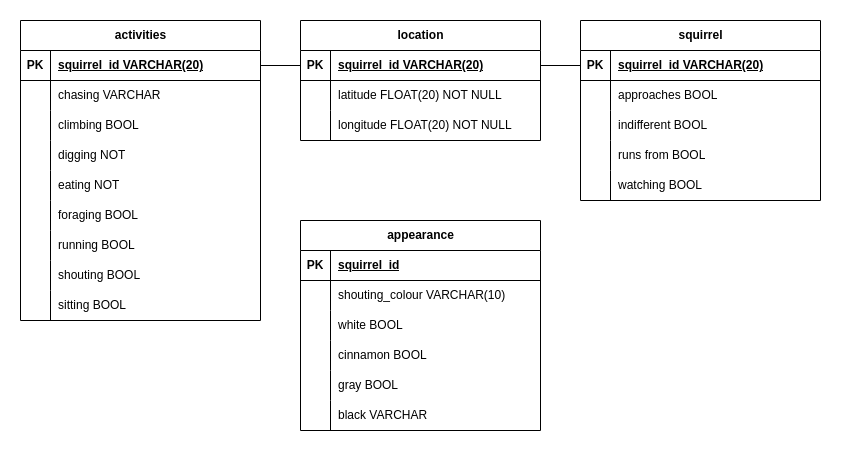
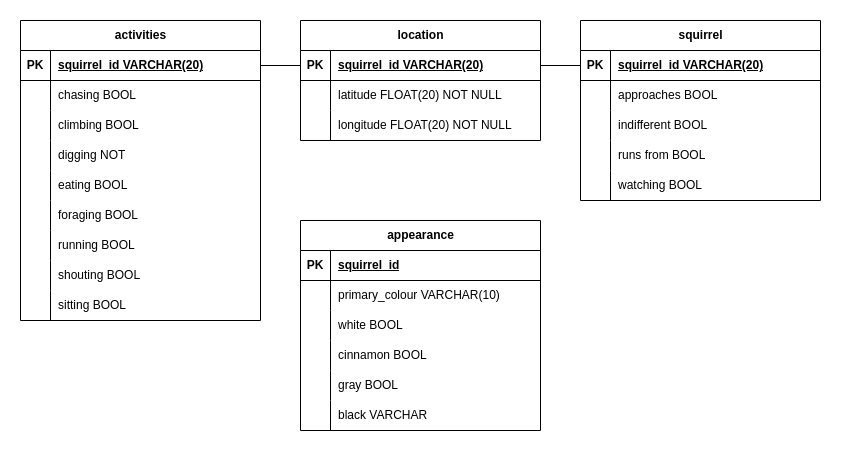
  <mxCell id="0" />
  <mxCell id="1" parent="0" />
  <mxCell id="2" value="location" style="shape=table;startSize=30;container=1;collapsible=1;childLayout=tableLayout;fixedRows=1;rowLines=0;fontStyle=1;align=center;resizeLast=1;html=1;" parent="1" vertex="1"><mxGeometry x="300" y="20" width="240" height="120" as="geometry" /></mxCell>
  <mxCell id="3" value="" style="shape=tableRow;horizontal=0;startSize=0;swimlaneHead=0;swimlaneBody=0;fillColor=none;collapsible=0;dropTarget=0;points=[[0,0.5],[1,0.5]];portConstraint=eastwest;top=0;left=0;right=0;bottom=1;" parent="2" vertex="1"><mxGeometry y="30" width="240" height="30" as="geometry" /></mxCell>
  <mxCell id="4" value="PK" style="shape=partialRectangle;connectable=0;fillColor=none;top=0;left=0;bottom=0;right=0;fontStyle=1;overflow=hidden;whiteSpace=wrap;html=1;" parent="3" vertex="1"><mxGeometry width="30" height="30" as="geometry"><mxRectangle width="30" height="30" as="alternateBounds" /></mxGeometry></mxCell>
  <mxCell id="5" value="squirrel_id VARCHAR(20)" style="shape=partialRectangle;connectable=0;fillColor=none;top=0;left=0;bottom=0;right=0;align=left;spacingLeft=6;fontStyle=5;overflow=hidden;whiteSpace=wrap;html=1;" parent="3" vertex="1"><mxGeometry x="30" width="210" height="30" as="geometry"><mxRectangle width="210" height="30" as="alternateBounds" /></mxGeometry></mxCell>
  <mxCell id="6" value="" style="shape=tableRow;horizontal=0;startSize=0;swimlaneHead=0;swimlaneBody=0;fillColor=none;collapsible=0;dropTarget=0;points=[[0,0.5],[1,0.5]];portConstraint=eastwest;top=0;left=0;right=0;bottom=0;" parent="2" vertex="1"><mxGeometry y="60" width="240" height="30" as="geometry" /></mxCell>
  <mxCell id="7" value="" style="shape=partialRectangle;connectable=0;fillColor=none;top=0;left=0;bottom=0;right=0;editable=1;overflow=hidden;whiteSpace=wrap;html=1;" parent="6" vertex="1"><mxGeometry width="30" height="30" as="geometry"><mxRectangle width="30" height="30" as="alternateBounds" /></mxGeometry></mxCell>
  <mxCell id="8" value="latitude FLOAT(20) NOT NULL" style="shape=partialRectangle;connectable=0;fillColor=none;top=0;left=0;bottom=0;right=0;align=left;spacingLeft=6;overflow=hidden;whiteSpace=wrap;html=1;" parent="6" vertex="1"><mxGeometry x="30" width="210" height="30" as="geometry"><mxRectangle width="210" height="30" as="alternateBounds" /></mxGeometry></mxCell>
  <mxCell id="9" value="" style="shape=tableRow;horizontal=0;startSize=0;swimlaneHead=0;swimlaneBody=0;fillColor=none;collapsible=0;dropTarget=0;points=[[0,0.5],[1,0.5]];portConstraint=eastwest;top=0;left=0;right=0;bottom=0;" parent="2" vertex="1"><mxGeometry y="90" width="240" height="30" as="geometry" /></mxCell>
  <mxCell id="10" value="" style="shape=partialRectangle;connectable=0;fillColor=none;top=0;left=0;bottom=0;right=0;editable=1;overflow=hidden;whiteSpace=wrap;html=1;" parent="9" vertex="1"><mxGeometry width="30" height="30" as="geometry"><mxRectangle width="30" height="30" as="alternateBounds" /></mxGeometry></mxCell>
  <mxCell id="11" value="longitude FLOAT(20) NOT NULL" style="shape=partialRectangle;connectable=0;fillColor=none;top=0;left=0;bottom=0;right=0;align=left;spacingLeft=6;overflow=hidden;whiteSpace=wrap;html=1;" parent="9" vertex="1"><mxGeometry x="30" width="210" height="30" as="geometry"><mxRectangle width="210" height="30" as="alternateBounds" /></mxGeometry></mxCell>
  <mxCell id="12" value="appearance" style="shape=table;startSize=30;container=1;collapsible=1;childLayout=tableLayout;fixedRows=1;rowLines=0;fontStyle=1;align=center;resizeLast=1;html=1;" parent="1" vertex="1"><mxGeometry x="300" y="220" width="240" height="210" as="geometry" /></mxCell>
  <mxCell id="13" value="" style="shape=tableRow;horizontal=0;startSize=0;swimlaneHead=0;swimlaneBody=0;fillColor=none;collapsible=0;dropTarget=0;points=[[0,0.5],[1,0.5]];portConstraint=eastwest;top=0;left=0;right=0;bottom=1;" parent="12" vertex="1"><mxGeometry y="30" width="240" height="30" as="geometry" /></mxCell>
  <mxCell id="14" value="PK" style="shape=partialRectangle;connectable=0;fillColor=none;top=0;left=0;bottom=0;right=0;fontStyle=1;overflow=hidden;whiteSpace=wrap;html=1;" parent="13" vertex="1"><mxGeometry width="30" height="30" as="geometry"><mxRectangle width="30" height="30" as="alternateBounds" /></mxGeometry></mxCell>
  <mxCell id="15" value="squirrel_id" style="shape=partialRectangle;connectable=0;fillColor=none;top=0;left=0;bottom=0;right=0;align=left;spacingLeft=6;fontStyle=5;overflow=hidden;whiteSpace=wrap;html=1;" parent="13" vertex="1"><mxGeometry x="30" width="210" height="30" as="geometry"><mxRectangle width="210" height="30" as="alternateBounds" /></mxGeometry></mxCell>
  <mxCell id="16" value="" style="shape=tableRow;horizontal=0;startSize=0;swimlaneHead=0;swimlaneBody=0;fillColor=none;collapsible=0;dropTarget=0;points=[[0,0.5],[1,0.5]];portConstraint=eastwest;top=0;left=0;right=0;bottom=0;" parent="12" vertex="1"><mxGeometry y="60" width="240" height="30" as="geometry" /></mxCell>
  <mxCell id="17" value="" style="shape=partialRectangle;connectable=0;fillColor=none;top=0;left=0;bottom=0;right=0;editable=1;overflow=hidden;whiteSpace=wrap;html=1;" parent="16" vertex="1"><mxGeometry width="30" height="30" as="geometry"><mxRectangle width="30" height="30" as="alternateBounds" /></mxGeometry></mxCell>
- <mxCell id="18" value="shouting_colour VARCHAR(10)" style="shape=partialRectangle;connectable=0;fillColor=none;top=0;left=0;bottom=0;right=0;align=left;spacingLeft=6;overflow=hidden;whiteSpace=wrap;html=1;" parent="16" vertex="1"><mxGeometry x="30" width="210" height="30" as="geometry"><mxRectangle width="210" height="30" as="alternateBounds" /></mxGeometry></mxCell>
+ <mxCell id="18" value="primary_colour VARCHAR(10)" style="shape=partialRectangle;connectable=0;fillColor=none;top=0;left=0;bottom=0;right=0;align=left;spacingLeft=6;overflow=hidden;whiteSpace=wrap;html=1;" parent="16" vertex="1"><mxGeometry x="30" width="210" height="30" as="geometry"><mxRectangle width="210" height="30" as="alternateBounds" /></mxGeometry></mxCell>
  <mxCell id="19" value="" style="shape=tableRow;horizontal=0;startSize=0;swimlaneHead=0;swimlaneBody=0;fillColor=none;collapsible=0;dropTarget=0;points=[[0,0.5],[1,0.5]];portConstraint=eastwest;top=0;left=0;right=0;bottom=0;" parent="12" vertex="1"><mxGeometry y="90" width="240" height="30" as="geometry" /></mxCell>
  <mxCell id="20" value="" style="shape=partialRectangle;connectable=0;fillColor=none;top=0;left=0;bottom=0;right=0;editable=1;overflow=hidden;whiteSpace=wrap;html=1;" parent="19" vertex="1"><mxGeometry width="30" height="30" as="geometry"><mxRectangle width="30" height="30" as="alternateBounds" /></mxGeometry></mxCell>
  <mxCell id="21" value="white BOOL" style="shape=partialRectangle;connectable=0;fillColor=none;top=0;left=0;bottom=0;right=0;align=left;spacingLeft=6;overflow=hidden;whiteSpace=wrap;html=1;" parent="19" vertex="1"><mxGeometry x="30" width="210" height="30" as="geometry"><mxRectangle width="210" height="30" as="alternateBounds" /></mxGeometry></mxCell>
  <mxCell id="22" value="" style="shape=tableRow;horizontal=0;startSize=0;swimlaneHead=0;swimlaneBody=0;fillColor=none;collapsible=0;dropTarget=0;points=[[0,0.5],[1,0.5]];portConstraint=eastwest;top=0;left=0;right=0;bottom=0;" parent="12" vertex="1"><mxGeometry y="120" width="240" height="30" as="geometry" /></mxCell>
  <mxCell id="23" value="" style="shape=partialRectangle;connectable=0;fillColor=none;top=0;left=0;bottom=0;right=0;editable=1;overflow=hidden;whiteSpace=wrap;html=1;" parent="22" vertex="1"><mxGeometry width="30" height="30" as="geometry"><mxRectangle width="30" height="30" as="alternateBounds" /></mxGeometry></mxCell>
  <mxCell id="24" value="cinnamon BOOL" style="shape=partialRectangle;connectable=0;fillColor=none;top=0;left=0;bottom=0;right=0;align=left;spacingLeft=6;overflow=hidden;whiteSpace=wrap;html=1;" parent="22" vertex="1"><mxGeometry x="30" width="210" height="30" as="geometry"><mxRectangle width="210" height="30" as="alternateBounds" /></mxGeometry></mxCell>
  <mxCell id="25" value="" style="shape=tableRow;horizontal=0;startSize=0;swimlaneHead=0;swimlaneBody=0;fillColor=none;collapsible=0;dropTarget=0;points=[[0,0.5],[1,0.5]];portConstraint=eastwest;top=0;left=0;right=0;bottom=0;" parent="12" vertex="1"><mxGeometry y="150" width="240" height="30" as="geometry" /></mxCell>
  <mxCell id="26" value="" style="shape=partialRectangle;connectable=0;fillColor=none;top=0;left=0;bottom=0;right=0;editable=1;overflow=hidden;whiteSpace=wrap;html=1;" parent="25" vertex="1"><mxGeometry width="30" height="30" as="geometry"><mxRectangle width="30" height="30" as="alternateBounds" /></mxGeometry></mxCell>
  <mxCell id="27" value="gray BOOL" style="shape=partialRectangle;connectable=0;fillColor=none;top=0;left=0;bottom=0;right=0;align=left;spacingLeft=6;overflow=hidden;whiteSpace=wrap;html=1;" parent="25" vertex="1"><mxGeometry x="30" width="210" height="30" as="geometry"><mxRectangle width="210" height="30" as="alternateBounds" /></mxGeometry></mxCell>
  <mxCell id="28" value="" style="shape=tableRow;horizontal=0;startSize=0;swimlaneHead=0;swimlaneBody=0;fillColor=none;collapsible=0;dropTarget=0;points=[[0,0.5],[1,0.5]];portConstraint=eastwest;top=0;left=0;right=0;bottom=0;" parent="12" vertex="1"><mxGeometry y="180" width="240" height="30" as="geometry" /></mxCell>
  <mxCell id="29" value="" style="shape=partialRectangle;connectable=0;fillColor=none;top=0;left=0;bottom=0;right=0;editable=1;overflow=hidden;whiteSpace=wrap;html=1;" parent="28" vertex="1"><mxGeometry width="30" height="30" as="geometry"><mxRectangle width="30" height="30" as="alternateBounds" /></mxGeometry></mxCell>
  <mxCell id="30" value="black VARCHAR" style="shape=partialRectangle;connectable=0;fillColor=none;top=0;left=0;bottom=0;right=0;align=left;spacingLeft=6;overflow=hidden;whiteSpace=wrap;html=1;" parent="28" vertex="1"><mxGeometry x="30" width="210" height="30" as="geometry"><mxRectangle width="210" height="30" as="alternateBounds" /></mxGeometry></mxCell>
  <mxCell id="31" value="activities" style="shape=table;startSize=30;container=1;collapsible=1;childLayout=tableLayout;fixedRows=1;rowLines=0;fontStyle=1;align=center;resizeLast=1;html=1;" parent="1" vertex="1"><mxGeometry x="20" y="20" width="240" height="300" as="geometry" /></mxCell>
  <mxCell id="32" value="" style="shape=tableRow;horizontal=0;startSize=0;swimlaneHead=0;swimlaneBody=0;fillColor=none;collapsible=0;dropTarget=0;points=[[0,0.5],[1,0.5]];portConstraint=eastwest;top=0;left=0;right=0;bottom=1;" parent="31" vertex="1"><mxGeometry y="30" width="240" height="30" as="geometry" /></mxCell>
  <mxCell id="33" value="PK" style="shape=partialRectangle;connectable=0;fillColor=none;top=0;left=0;bottom=0;right=0;fontStyle=1;overflow=hidden;whiteSpace=wrap;html=1;" parent="32" vertex="1"><mxGeometry width="30" height="30" as="geometry"><mxRectangle width="30" height="30" as="alternateBounds" /></mxGeometry></mxCell>
  <mxCell id="34" value="squirrel_id VARCHAR(20)" style="shape=partialRectangle;connectable=0;fillColor=none;top=0;left=0;bottom=0;right=0;align=left;spacingLeft=6;fontStyle=5;overflow=hidden;whiteSpace=wrap;html=1;" parent="32" vertex="1"><mxGeometry x="30" width="210" height="30" as="geometry"><mxRectangle width="210" height="30" as="alternateBounds" /></mxGeometry></mxCell>
  <mxCell id="35" value="" style="shape=tableRow;horizontal=0;startSize=0;swimlaneHead=0;swimlaneBody=0;fillColor=none;collapsible=0;dropTarget=0;points=[[0,0.5],[1,0.5]];portConstraint=eastwest;top=0;left=0;right=0;bottom=0;" parent="31" vertex="1"><mxGeometry y="60" width="240" height="30" as="geometry" /></mxCell>
  <mxCell id="36" value="" style="shape=partialRectangle;connectable=0;fillColor=none;top=0;left=0;bottom=0;right=0;editable=1;overflow=hidden;whiteSpace=wrap;html=1;" parent="35" vertex="1"><mxGeometry width="30" height="30" as="geometry"><mxRectangle width="30" height="30" as="alternateBounds" /></mxGeometry></mxCell>
- <mxCell id="37" value="chasing VARCHAR" style="shape=partialRectangle;connectable=0;fillColor=none;top=0;left=0;bottom=0;right=0;align=left;spacingLeft=6;overflow=hidden;whiteSpace=wrap;html=1;" parent="35" vertex="1"><mxGeometry x="30" width="210" height="30" as="geometry"><mxRectangle width="210" height="30" as="alternateBounds" /></mxGeometry></mxCell>
+ <mxCell id="37" value="chasing BOOL" style="shape=partialRectangle;connectable=0;fillColor=none;top=0;left=0;bottom=0;right=0;align=left;spacingLeft=6;overflow=hidden;whiteSpace=wrap;html=1;" parent="35" vertex="1"><mxGeometry x="30" width="210" height="30" as="geometry"><mxRectangle width="210" height="30" as="alternateBounds" /></mxGeometry></mxCell>
  <mxCell id="38" value="" style="shape=tableRow;horizontal=0;startSize=0;swimlaneHead=0;swimlaneBody=0;fillColor=none;collapsible=0;dropTarget=0;points=[[0,0.5],[1,0.5]];portConstraint=eastwest;top=0;left=0;right=0;bottom=0;" parent="31" vertex="1"><mxGeometry y="90" width="240" height="30" as="geometry" /></mxCell>
  <mxCell id="39" value="" style="shape=partialRectangle;connectable=0;fillColor=none;top=0;left=0;bottom=0;right=0;editable=1;overflow=hidden;whiteSpace=wrap;html=1;" parent="38" vertex="1"><mxGeometry width="30" height="30" as="geometry"><mxRectangle width="30" height="30" as="alternateBounds" /></mxGeometry></mxCell>
  <mxCell id="40" value="climbing BOOL" style="shape=partialRectangle;connectable=0;fillColor=none;top=0;left=0;bottom=0;right=0;align=left;spacingLeft=6;overflow=hidden;whiteSpace=wrap;html=1;" parent="38" vertex="1"><mxGeometry x="30" width="210" height="30" as="geometry"><mxRectangle width="210" height="30" as="alternateBounds" /></mxGeometry></mxCell>
  <mxCell id="41" value="" style="shape=tableRow;horizontal=0;startSize=0;swimlaneHead=0;swimlaneBody=0;fillColor=none;collapsible=0;dropTarget=0;points=[[0,0.5],[1,0.5]];portConstraint=eastwest;top=0;left=0;right=0;bottom=0;" parent="31" vertex="1"><mxGeometry y="120" width="240" height="30" as="geometry" /></mxCell>
  <mxCell id="42" value="" style="shape=partialRectangle;connectable=0;fillColor=none;top=0;left=0;bottom=0;right=0;editable=1;overflow=hidden;whiteSpace=wrap;html=1;" parent="41" vertex="1"><mxGeometry width="30" height="30" as="geometry"><mxRectangle width="30" height="30" as="alternateBounds" /></mxGeometry></mxCell>
  <mxCell id="43" value="digging NOT" style="shape=partialRectangle;connectable=0;fillColor=none;top=0;left=0;bottom=0;right=0;align=left;spacingLeft=6;overflow=hidden;whiteSpace=wrap;html=1;" parent="41" vertex="1"><mxGeometry x="30" width="210" height="30" as="geometry"><mxRectangle width="210" height="30" as="alternateBounds" /></mxGeometry></mxCell>
  <mxCell id="44" value="" style="shape=tableRow;horizontal=0;startSize=0;swimlaneHead=0;swimlaneBody=0;fillColor=none;collapsible=0;dropTarget=0;points=[[0,0.5],[1,0.5]];portConstraint=eastwest;top=0;left=0;right=0;bottom=0;" parent="31" vertex="1"><mxGeometry y="150" width="240" height="30" as="geometry" /></mxCell>
  <mxCell id="45" value="" style="shape=partialRectangle;connectable=0;fillColor=none;top=0;left=0;bottom=0;right=0;editable=1;overflow=hidden;whiteSpace=wrap;html=1;" parent="44" vertex="1"><mxGeometry width="30" height="30" as="geometry"><mxRectangle width="30" height="30" as="alternateBounds" /></mxGeometry></mxCell>
- <mxCell id="46" value="eating NOT" style="shape=partialRectangle;connectable=0;fillColor=none;top=0;left=0;bottom=0;right=0;align=left;spacingLeft=6;overflow=hidden;whiteSpace=wrap;html=1;" parent="44" vertex="1"><mxGeometry x="30" width="210" height="30" as="geometry"><mxRectangle width="210" height="30" as="alternateBounds" /></mxGeometry></mxCell>
+ <mxCell id="46" value="eating BOOL" style="shape=partialRectangle;connectable=0;fillColor=none;top=0;left=0;bottom=0;right=0;align=left;spacingLeft=6;overflow=hidden;whiteSpace=wrap;html=1;" parent="44" vertex="1"><mxGeometry x="30" width="210" height="30" as="geometry"><mxRectangle width="210" height="30" as="alternateBounds" /></mxGeometry></mxCell>
  <mxCell id="47" value="" style="shape=tableRow;horizontal=0;startSize=0;swimlaneHead=0;swimlaneBody=0;fillColor=none;collapsible=0;dropTarget=0;points=[[0,0.5],[1,0.5]];portConstraint=eastwest;top=0;left=0;right=0;bottom=0;" parent="31" vertex="1"><mxGeometry y="180" width="240" height="30" as="geometry" /></mxCell>
  <mxCell id="48" value="" style="shape=partialRectangle;connectable=0;fillColor=none;top=0;left=0;bottom=0;right=0;editable=1;overflow=hidden;whiteSpace=wrap;html=1;" parent="47" vertex="1"><mxGeometry width="30" height="30" as="geometry"><mxRectangle width="30" height="30" as="alternateBounds" /></mxGeometry></mxCell>
  <mxCell id="49" value="foraging BOOL" style="shape=partialRectangle;connectable=0;fillColor=none;top=0;left=0;bottom=0;right=0;align=left;spacingLeft=6;overflow=hidden;whiteSpace=wrap;html=1;" parent="47" vertex="1"><mxGeometry x="30" width="210" height="30" as="geometry"><mxRectangle width="210" height="30" as="alternateBounds" /></mxGeometry></mxCell>
  <mxCell id="50" value="" style="shape=tableRow;horizontal=0;startSize=0;swimlaneHead=0;swimlaneBody=0;fillColor=none;collapsible=0;dropTarget=0;points=[[0,0.5],[1,0.5]];portConstraint=eastwest;top=0;left=0;right=0;bottom=0;" parent="31" vertex="1"><mxGeometry y="210" width="240" height="30" as="geometry" /></mxCell>
  <mxCell id="51" value="" style="shape=partialRectangle;connectable=0;fillColor=none;top=0;left=0;bottom=0;right=0;editable=1;overflow=hidden;whiteSpace=wrap;html=1;" parent="50" vertex="1"><mxGeometry width="30" height="30" as="geometry"><mxRectangle width="30" height="30" as="alternateBounds" /></mxGeometry></mxCell>
  <mxCell id="52" value="running BOOL" style="shape=partialRectangle;connectable=0;fillColor=none;top=0;left=0;bottom=0;right=0;align=left;spacingLeft=6;overflow=hidden;whiteSpace=wrap;html=1;" parent="50" vertex="1"><mxGeometry x="30" width="210" height="30" as="geometry"><mxRectangle width="210" height="30" as="alternateBounds" /></mxGeometry></mxCell>
  <mxCell id="53" value="" style="shape=tableRow;horizontal=0;startSize=0;swimlaneHead=0;swimlaneBody=0;fillColor=none;collapsible=0;dropTarget=0;points=[[0,0.5],[1,0.5]];portConstraint=eastwest;top=0;left=0;right=0;bottom=0;" parent="31" vertex="1"><mxGeometry y="240" width="240" height="30" as="geometry" /></mxCell>
  <mxCell id="54" value="" style="shape=partialRectangle;connectable=0;fillColor=none;top=0;left=0;bottom=0;right=0;editable=1;overflow=hidden;whiteSpace=wrap;html=1;" parent="53" vertex="1"><mxGeometry width="30" height="30" as="geometry"><mxRectangle width="30" height="30" as="alternateBounds" /></mxGeometry></mxCell>
  <mxCell id="55" value="shouting BOOL" style="shape=partialRectangle;connectable=0;fillColor=none;top=0;left=0;bottom=0;right=0;align=left;spacingLeft=6;overflow=hidden;whiteSpace=wrap;html=1;" parent="53" vertex="1"><mxGeometry x="30" width="210" height="30" as="geometry"><mxRectangle width="210" height="30" as="alternateBounds" /></mxGeometry></mxCell>
  <mxCell id="56" value="" style="shape=tableRow;horizontal=0;startSize=0;swimlaneHead=0;swimlaneBody=0;fillColor=none;collapsible=0;dropTarget=0;points=[[0,0.5],[1,0.5]];portConstraint=eastwest;top=0;left=0;right=0;bottom=0;" parent="31" vertex="1"><mxGeometry y="270" width="240" height="30" as="geometry" /></mxCell>
  <mxCell id="57" value="" style="shape=partialRectangle;connectable=0;fillColor=none;top=0;left=0;bottom=0;right=0;editable=1;overflow=hidden;whiteSpace=wrap;html=1;" parent="56" vertex="1"><mxGeometry width="30" height="30" as="geometry"><mxRectangle width="30" height="30" as="alternateBounds" /></mxGeometry></mxCell>
  <mxCell id="58" value="sitting BOOL" style="shape=partialRectangle;connectable=0;fillColor=none;top=0;left=0;bottom=0;right=0;align=left;spacingLeft=6;overflow=hidden;whiteSpace=wrap;html=1;" parent="56" vertex="1"><mxGeometry x="30" width="210" height="30" as="geometry"><mxRectangle width="210" height="30" as="alternateBounds" /></mxGeometry></mxCell>
  <mxCell id="59" value="squirrel" style="shape=table;startSize=30;container=1;collapsible=1;childLayout=tableLayout;fixedRows=1;rowLines=0;fontStyle=1;align=center;resizeLast=1;html=1;" parent="1" vertex="1"><mxGeometry x="580" y="20" width="240" height="180" as="geometry" /></mxCell>
  <mxCell id="60" value="" style="shape=tableRow;horizontal=0;startSize=0;swimlaneHead=0;swimlaneBody=0;fillColor=none;collapsible=0;dropTarget=0;points=[[0,0.5],[1,0.5]];portConstraint=eastwest;top=0;left=0;right=0;bottom=1;" parent="59" vertex="1"><mxGeometry y="30" width="240" height="30" as="geometry" /></mxCell>
  <mxCell id="61" value="PK" style="shape=partialRectangle;connectable=0;fillColor=none;top=0;left=0;bottom=0;right=0;fontStyle=1;overflow=hidden;whiteSpace=wrap;html=1;" parent="60" vertex="1"><mxGeometry width="30" height="30" as="geometry"><mxRectangle width="30" height="30" as="alternateBounds" /></mxGeometry></mxCell>
  <mxCell id="62" value="squirrel_id VARCHAR(20)" style="shape=partialRectangle;connectable=0;fillColor=none;top=0;left=0;bottom=0;right=0;align=left;spacingLeft=6;fontStyle=5;overflow=hidden;whiteSpace=wrap;html=1;" parent="60" vertex="1"><mxGeometry x="30" width="210" height="30" as="geometry"><mxRectangle width="210" height="30" as="alternateBounds" /></mxGeometry></mxCell>
  <mxCell id="63" value="" style="shape=tableRow;horizontal=0;startSize=0;swimlaneHead=0;swimlaneBody=0;fillColor=none;collapsible=0;dropTarget=0;points=[[0,0.5],[1,0.5]];portConstraint=eastwest;top=0;left=0;right=0;bottom=0;" parent="59" vertex="1"><mxGeometry y="60" width="240" height="30" as="geometry" /></mxCell>
  <mxCell id="64" value="" style="shape=partialRectangle;connectable=0;fillColor=none;top=0;left=0;bottom=0;right=0;editable=1;overflow=hidden;whiteSpace=wrap;html=1;" parent="63" vertex="1"><mxGeometry width="30" height="30" as="geometry"><mxRectangle width="30" height="30" as="alternateBounds" /></mxGeometry></mxCell>
  <mxCell id="65" value="approaches BOOL" style="shape=partialRectangle;connectable=0;fillColor=none;top=0;left=0;bottom=0;right=0;align=left;spacingLeft=6;overflow=hidden;whiteSpace=wrap;html=1;" parent="63" vertex="1"><mxGeometry x="30" width="210" height="30" as="geometry"><mxRectangle width="210" height="30" as="alternateBounds" /></mxGeometry></mxCell>
  <mxCell id="66" value="" style="shape=tableRow;horizontal=0;startSize=0;swimlaneHead=0;swimlaneBody=0;fillColor=none;collapsible=0;dropTarget=0;points=[[0,0.5],[1,0.5]];portConstraint=eastwest;top=0;left=0;right=0;bottom=0;" parent="59" vertex="1"><mxGeometry y="90" width="240" height="30" as="geometry" /></mxCell>
  <mxCell id="67" value="" style="shape=partialRectangle;connectable=0;fillColor=none;top=0;left=0;bottom=0;right=0;editable=1;overflow=hidden;whiteSpace=wrap;html=1;" parent="66" vertex="1"><mxGeometry width="30" height="30" as="geometry"><mxRectangle width="30" height="30" as="alternateBounds" /></mxGeometry></mxCell>
  <mxCell id="68" value="indifferent BOOL" style="shape=partialRectangle;connectable=0;fillColor=none;top=0;left=0;bottom=0;right=0;align=left;spacingLeft=6;overflow=hidden;whiteSpace=wrap;html=1;" parent="66" vertex="1"><mxGeometry x="30" width="210" height="30" as="geometry"><mxRectangle width="210" height="30" as="alternateBounds" /></mxGeometry></mxCell>
  <mxCell id="69" value="" style="shape=tableRow;horizontal=0;startSize=0;swimlaneHead=0;swimlaneBody=0;fillColor=none;collapsible=0;dropTarget=0;points=[[0,0.5],[1,0.5]];portConstraint=eastwest;top=0;left=0;right=0;bottom=0;" parent="59" vertex="1"><mxGeometry y="120" width="240" height="30" as="geometry" /></mxCell>
  <mxCell id="70" value="" style="shape=partialRectangle;connectable=0;fillColor=none;top=0;left=0;bottom=0;right=0;editable=1;overflow=hidden;whiteSpace=wrap;html=1;" parent="69" vertex="1"><mxGeometry width="30" height="30" as="geometry"><mxRectangle width="30" height="30" as="alternateBounds" /></mxGeometry></mxCell>
  <mxCell id="71" value="runs from BOOL" style="shape=partialRectangle;connectable=0;fillColor=none;top=0;left=0;bottom=0;right=0;align=left;spacingLeft=6;overflow=hidden;whiteSpace=wrap;html=1;" parent="69" vertex="1"><mxGeometry x="30" width="210" height="30" as="geometry"><mxRectangle width="210" height="30" as="alternateBounds" /></mxGeometry></mxCell>
  <mxCell id="72" value="" style="shape=tableRow;horizontal=0;startSize=0;swimlaneHead=0;swimlaneBody=0;fillColor=none;collapsible=0;dropTarget=0;points=[[0,0.5],[1,0.5]];portConstraint=eastwest;top=0;left=0;right=0;bottom=0;" parent="59" vertex="1"><mxGeometry y="150" width="240" height="30" as="geometry" /></mxCell>
  <mxCell id="73" value="" style="shape=partialRectangle;connectable=0;fillColor=none;top=0;left=0;bottom=0;right=0;editable=1;overflow=hidden;whiteSpace=wrap;html=1;" parent="72" vertex="1"><mxGeometry width="30" height="30" as="geometry"><mxRectangle width="30" height="30" as="alternateBounds" /></mxGeometry></mxCell>
  <mxCell id="74" value="watching BOOL" style="shape=partialRectangle;connectable=0;fillColor=none;top=0;left=0;bottom=0;right=0;align=left;spacingLeft=6;overflow=hidden;whiteSpace=wrap;html=1;" parent="72" vertex="1"><mxGeometry x="30" width="210" height="30" as="geometry"><mxRectangle width="210" height="30" as="alternateBounds" /></mxGeometry></mxCell>
  <mxCell id="75" value="" style="endArrow=none;html=1;rounded=0;exitX=1;exitY=0.5;exitDx=0;exitDy=0;entryX=0;entryY=0.5;entryDx=0;entryDy=0;" parent="1" source="3" target="60" edge="1"><mxGeometry relative="1" as="geometry"><mxPoint x="410" y="230" as="sourcePoint" /><mxPoint x="410" y="150" as="targetPoint" /></mxGeometry></mxCell>
  <mxCell id="76" value="" style="endArrow=none;html=1;rounded=0;exitX=1;exitY=0.5;exitDx=0;exitDy=0;entryX=0;entryY=0.5;entryDx=0;entryDy=0;" parent="1" source="32" target="3" edge="1"><mxGeometry relative="1" as="geometry"><mxPoint x="510" y="75" as="sourcePoint" /><mxPoint x="280" y="40" as="targetPoint" /></mxGeometry></mxCell>
